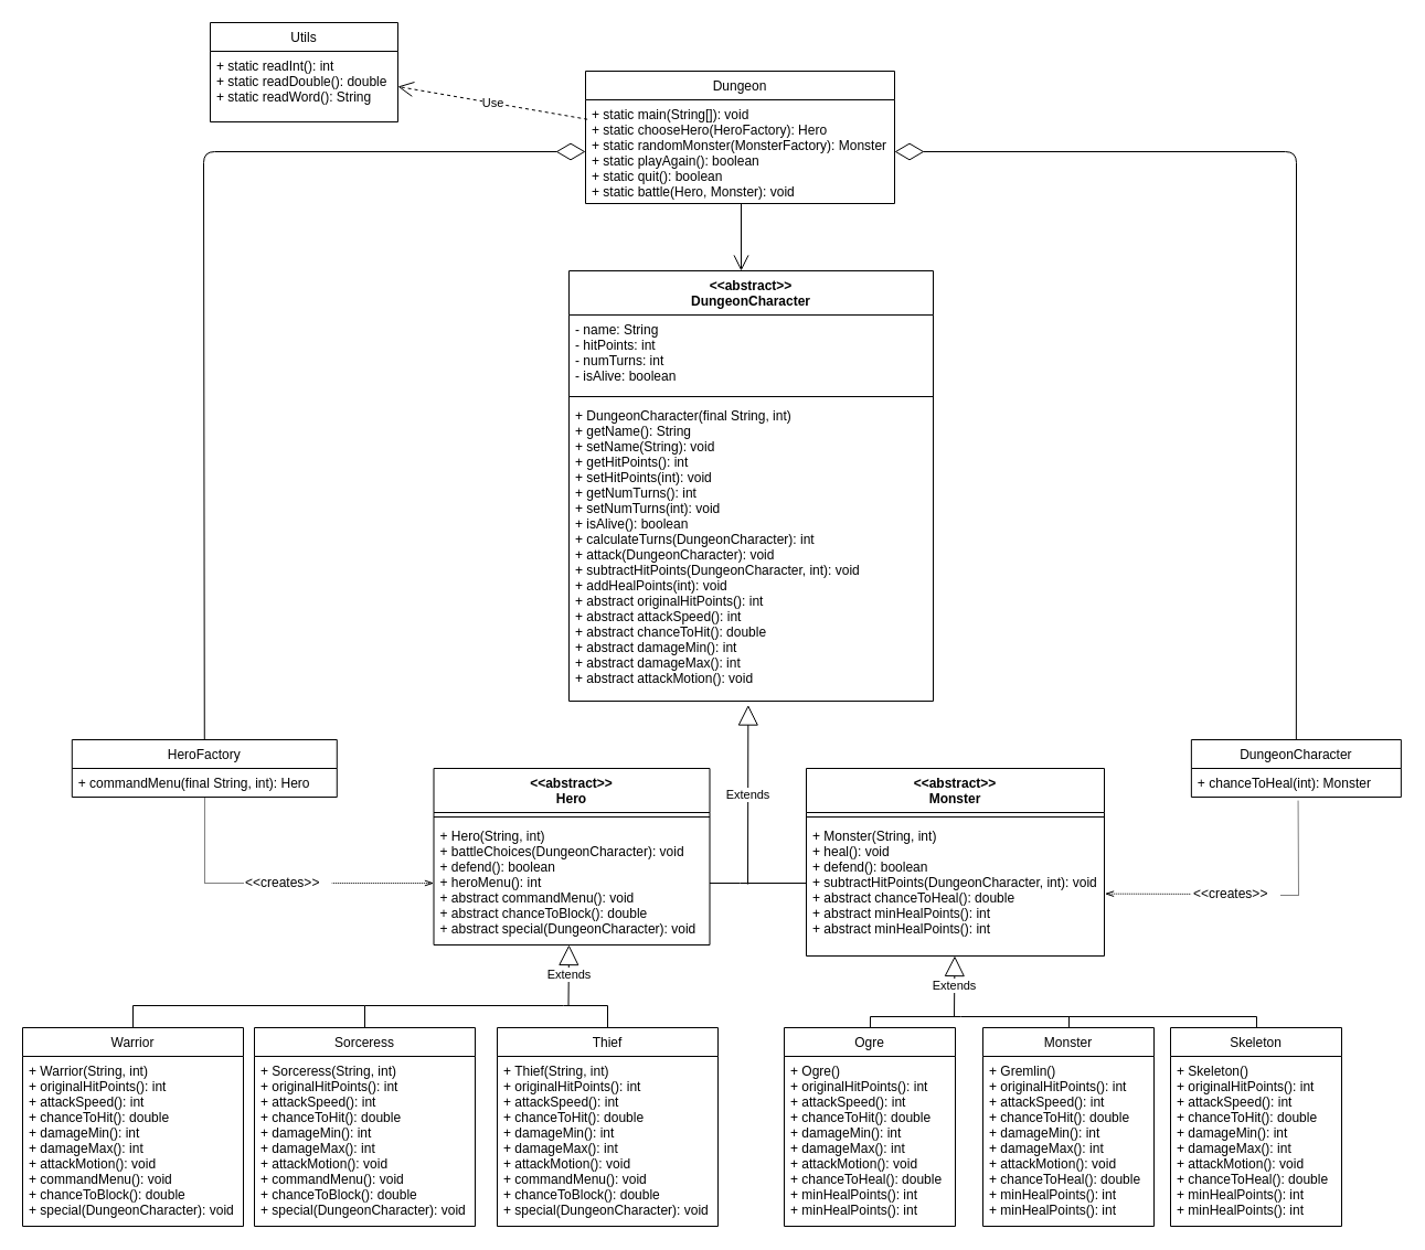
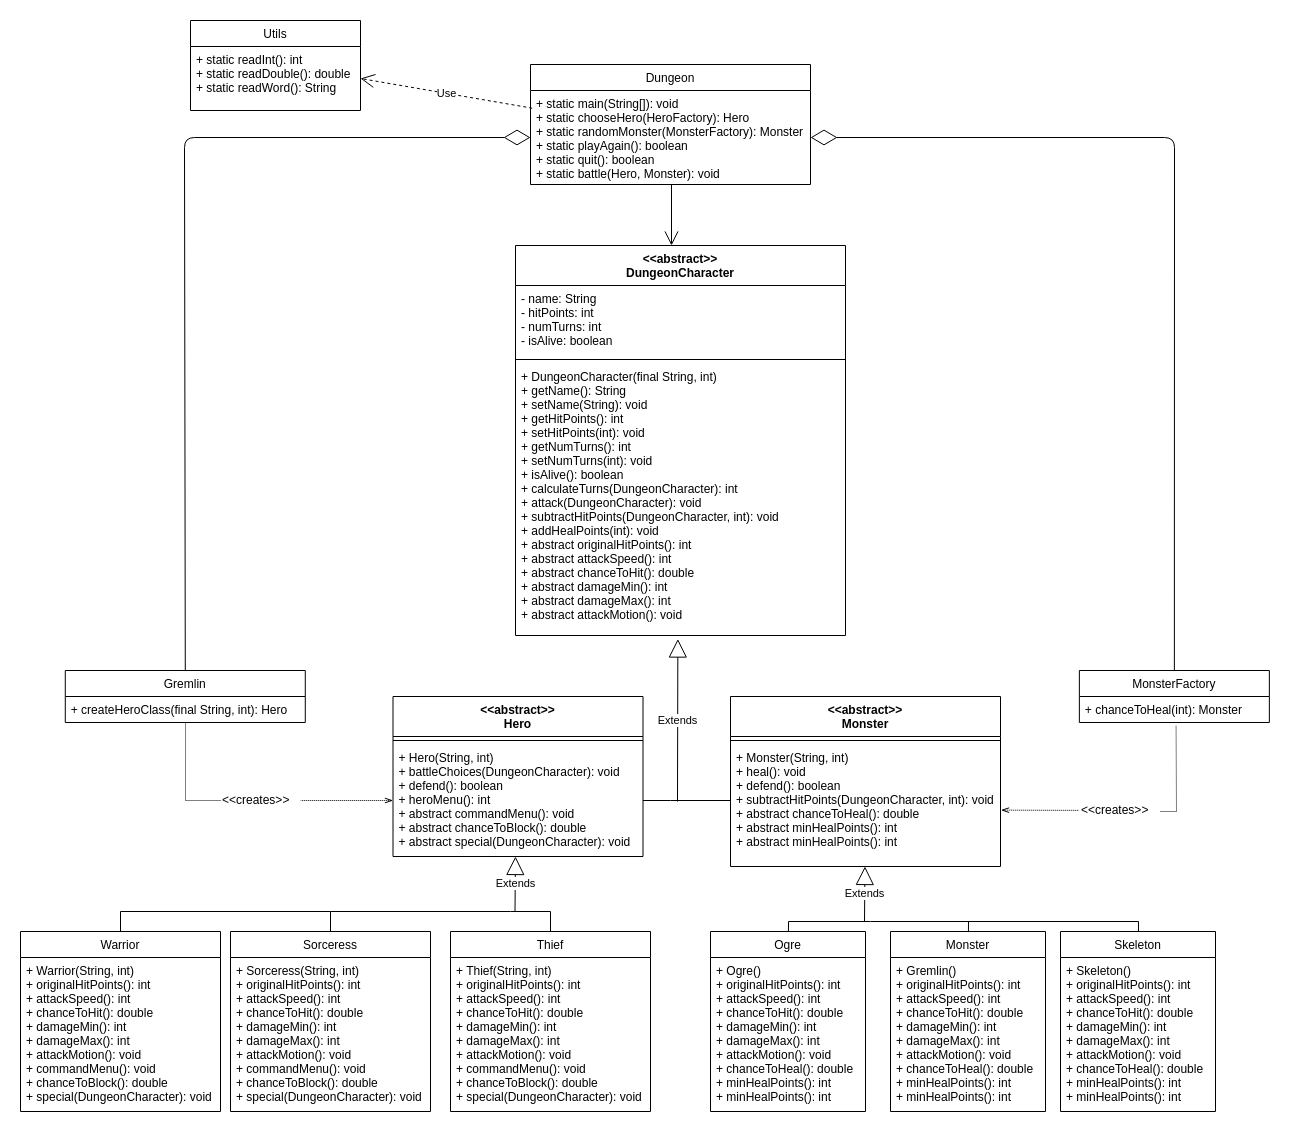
  <mxCell id="0" />
  <mxCell id="1" parent="0" />
  <mxCell id="2" value="Dungeon" style="swimlane;fontStyle=0;childLayout=stackLayout;horizontal=1;startSize=26;fillColor=none;horizontalStack=0;resizeParent=1;resizeParentMax=0;resizeLast=0;collapsible=1;marginBottom=0;" vertex="1" parent="1"><mxGeometry x="530" y="64" width="280" height="120" as="geometry" /></mxCell>
  <mxCell id="3" value="+ static main(String[]): void&#10;+ static chooseHero(HeroFactory): Hero&#10;+ static randomMonster(MonsterFactory): Monster&#10;+ static playAgain(): boolean&#10;+ static quit(): boolean&#10;+ static battle(Hero, Monster): void&#10;&#10;" style="text;strokeColor=none;fillColor=none;align=left;verticalAlign=top;spacingLeft=4;spacingRight=4;overflow=hidden;rotatable=0;points=[[0,0.5],[1,0.5]];portConstraint=eastwest;" vertex="1" parent="2"><mxGeometry y="26" width="280" height="94" as="geometry" /></mxCell>
- <mxCell id="4" value="HeroFactory" style="swimlane;fontStyle=0;childLayout=stackLayout;horizontal=1;startSize=26;fillColor=none;horizontalStack=0;resizeParent=1;resizeParentMax=0;resizeLast=0;collapsible=1;marginBottom=0;" vertex="1" parent="1"><mxGeometry x="64.786" y="670" width="240" height="52" as="geometry" /></mxCell>
- <mxCell id="5" value="+ commandMenu(final String, int): Hero" style="text;strokeColor=none;fillColor=none;align=left;verticalAlign=top;spacingLeft=4;spacingRight=4;overflow=hidden;rotatable=0;points=[[0,0.5],[1,0.5]];portConstraint=eastwest;" vertex="1" parent="4"><mxGeometry y="26" width="240" height="26" as="geometry" /></mxCell>
- <mxCell id="6" value="DungeonCharacter" style="swimlane;fontStyle=0;childLayout=stackLayout;horizontal=1;startSize=26;fillColor=none;horizontalStack=0;resizeParent=1;resizeParentMax=0;resizeLast=0;collapsible=1;marginBottom=0;" vertex="1" parent="1"><mxGeometry x="1078.857" y="670" width="190" height="52" as="geometry" /></mxCell>
+ <mxCell id="4" value="Gremlin" style="swimlane;fontStyle=0;childLayout=stackLayout;horizontal=1;startSize=26;fillColor=none;horizontalStack=0;resizeParent=1;resizeParentMax=0;resizeLast=0;collapsible=1;marginBottom=0;" vertex="1" parent="1"><mxGeometry x="64.786" y="670" width="240" height="52" as="geometry" /></mxCell>
+ <mxCell id="5" value="+ createHeroClass(final String, int): Hero" style="text;strokeColor=none;fillColor=none;align=left;verticalAlign=top;spacingLeft=4;spacingRight=4;overflow=hidden;rotatable=0;points=[[0,0.5],[1,0.5]];portConstraint=eastwest;" vertex="1" parent="4"><mxGeometry y="26" width="240" height="26" as="geometry" /></mxCell>
+ <mxCell id="6" value="MonsterFactory" style="swimlane;fontStyle=0;childLayout=stackLayout;horizontal=1;startSize=26;fillColor=none;horizontalStack=0;resizeParent=1;resizeParentMax=0;resizeLast=0;collapsible=1;marginBottom=0;" vertex="1" parent="1"><mxGeometry x="1078.857" y="670" width="190" height="52" as="geometry" /></mxCell>
  <mxCell id="7" value="+ chanceToHeal(int): Monster" style="text;strokeColor=none;fillColor=none;align=left;verticalAlign=top;spacingLeft=4;spacingRight=4;overflow=hidden;rotatable=0;points=[[0,0.5],[1,0.5]];portConstraint=eastwest;" vertex="1" parent="6"><mxGeometry y="26" width="190" height="26" as="geometry" /></mxCell>
  <mxCell id="8" value="&lt;&lt;abstract&gt;&gt;&#10;DungeonCharacter&#10;" style="swimlane;fontStyle=1;align=center;verticalAlign=top;childLayout=stackLayout;horizontal=1;startSize=40;horizontalStack=0;resizeParent=1;resizeParentMax=0;resizeLast=0;collapsible=1;marginBottom=0;" vertex="1" parent="1"><mxGeometry x="515" y="245" width="330" height="390" as="geometry" /></mxCell>
  <mxCell id="9" value="- name: String&#10;- hitPoints: int&#10;- numTurns: int&#10;- isAlive: boolean" style="text;strokeColor=none;fillColor=none;align=left;verticalAlign=top;spacingLeft=4;spacingRight=4;overflow=hidden;rotatable=0;points=[[0,0.5],[1,0.5]];portConstraint=eastwest;" vertex="1" parent="8"><mxGeometry y="40" width="330" height="70" as="geometry" /></mxCell>
  <mxCell id="10" value="" style="line;strokeWidth=1;fillColor=none;align=left;verticalAlign=middle;spacingTop=-1;spacingLeft=3;spacingRight=3;rotatable=0;labelPosition=right;points=[];portConstraint=eastwest;" vertex="1" parent="8"><mxGeometry y="110" width="330" height="8" as="geometry" /></mxCell>
  <mxCell id="11" value="+ DungeonCharacter(final String, int)&#10;+ getName(): String&#10;+ setName(String): void&#10;+ getHitPoints(): int&#10;+ setHitPoints(int): void&#10;+ getNumTurns(): int&#10;+ setNumTurns(int): void&#10;+ isAlive(): boolean&#10;+ calculateTurns(DungeonCharacter): int&#10;+ attack(DungeonCharacter): void&#10;+ subtractHitPoints(DungeonCharacter, int): void&#10;+ addHealPoints(int): void&#10;+ abstract originalHitPoints(): int&#10;+ abstract attackSpeed(): int&#10;+ abstract chanceToHit(): double&#10;+ abstract damageMin(): int&#10;+ abstract damageMax(): int&#10;+ abstract attackMotion(): void&#10;" style="text;strokeColor=none;fillColor=none;align=left;verticalAlign=top;spacingLeft=4;spacingRight=4;overflow=hidden;rotatable=0;points=[[0,0.5],[1,0.5]];portConstraint=eastwest;" vertex="1" parent="8"><mxGeometry y="118" width="330" height="272" as="geometry" /></mxCell>
  <mxCell id="12" value="&lt;&lt;abstract&gt;&gt;&#10;Hero&#10;" style="swimlane;fontStyle=1;align=center;verticalAlign=top;childLayout=stackLayout;horizontal=1;startSize=40;horizontalStack=0;resizeParent=1;resizeParentMax=0;resizeLast=0;collapsible=1;marginBottom=0;" vertex="1" parent="1"><mxGeometry x="392.5" y="696" width="250" height="160" as="geometry" /></mxCell>
  <mxCell id="13" value="" style="line;strokeWidth=1;fillColor=none;align=left;verticalAlign=middle;spacingTop=-1;spacingLeft=3;spacingRight=3;rotatable=0;labelPosition=right;points=[];portConstraint=eastwest;" vertex="1" parent="12"><mxGeometry y="40" width="250" height="8" as="geometry" /></mxCell>
  <mxCell id="14" value="+ Hero(String, int)&#10;+ battleChoices(DungeonCharacter): void&#10;+ defend(): boolean&#10;+ heroMenu(): int&#10;+ abstract commandMenu(): void&#10;+ abstract chanceToBlock(): double&#10;+ abstract special(DungeonCharacter): void&#10;" style="text;strokeColor=none;fillColor=none;align=left;verticalAlign=top;spacingLeft=4;spacingRight=4;overflow=hidden;rotatable=0;points=[[0,0.5],[1,0.5]];portConstraint=eastwest;" vertex="1" parent="12"><mxGeometry y="48" width="250" height="112" as="geometry" /></mxCell>
  <mxCell id="15" value="&lt;&lt;abstract&gt;&gt;&#10;Monster&#10;" style="swimlane;fontStyle=1;align=center;verticalAlign=top;childLayout=stackLayout;horizontal=1;startSize=40;horizontalStack=0;resizeParent=1;resizeParentMax=0;resizeLast=0;collapsible=1;marginBottom=0;" vertex="1" parent="1"><mxGeometry x="730" y="696" width="270" height="170" as="geometry" /></mxCell>
  <mxCell id="16" value="" style="line;strokeWidth=1;fillColor=none;align=left;verticalAlign=middle;spacingTop=-1;spacingLeft=3;spacingRight=3;rotatable=0;labelPosition=right;points=[];portConstraint=eastwest;" vertex="1" parent="15"><mxGeometry y="40" width="270" height="8" as="geometry" /></mxCell>
  <mxCell id="17" value="+ Monster(String, int)&#10;+ heal(): void&#10;+ defend(): boolean&#10;+ subtractHitPoints(DungeonCharacter, int): void&#10;+ abstract chanceToHeal(): double&#10;+ abstract minHealPoints(): int&#10;+ abstract minHealPoints(): int&#10;" style="text;strokeColor=none;fillColor=none;align=left;verticalAlign=top;spacingLeft=4;spacingRight=4;overflow=hidden;rotatable=0;points=[[0,0.5],[1,0.5]];portConstraint=eastwest;" vertex="1" parent="15"><mxGeometry y="48" width="270" height="122" as="geometry" /></mxCell>
  <mxCell id="18" style="edgeStyle=none;rounded=0;orthogonalLoop=1;jettySize=auto;html=1;startArrow=none;startFill=0;endArrow=none;endFill=0;" edge="1" parent="1" source="19"><mxGeometry relative="1" as="geometry"><mxPoint x="330" y="911" as="targetPoint" /><Array as="points"><mxPoint x="120" y="911" /></Array></mxGeometry></mxCell>
  <mxCell id="19" value="Warrior" style="swimlane;fontStyle=0;childLayout=stackLayout;horizontal=1;startSize=26;fillColor=none;horizontalStack=0;resizeParent=1;resizeParentMax=0;resizeLast=0;collapsible=1;marginBottom=0;" vertex="1" parent="1"><mxGeometry x="20" y="931" width="200" height="180" as="geometry" /></mxCell>
  <mxCell id="20" value="+ Warrior(String, int)&#10;+ originalHitPoints(): int&#10;+ attackSpeed(): int&#10;+ chanceToHit(): double&#10;+ damageMin(): int&#10;+ damageMax(): int&#10;+ attackMotion(): void&#10;+ commandMenu(): void&#10;+ chanceToBlock(): double&#10;+ special(DungeonCharacter): void&#10;" style="text;strokeColor=none;fillColor=none;align=left;verticalAlign=top;spacingLeft=4;spacingRight=4;overflow=hidden;rotatable=0;points=[[0,0.5],[1,0.5]];portConstraint=eastwest;" vertex="1" parent="19"><mxGeometry y="26" width="200" height="154" as="geometry" /></mxCell>
  <mxCell id="21" style="edgeStyle=none;rounded=0;orthogonalLoop=1;jettySize=auto;html=1;startArrow=none;startFill=0;endArrow=none;endFill=0;" edge="1" parent="1" source="22"><mxGeometry relative="1" as="geometry"><mxPoint x="510" y="911" as="targetPoint" /><Array as="points"><mxPoint x="330" y="911" /></Array></mxGeometry></mxCell>
  <mxCell id="22" value="Sorceress" style="swimlane;fontStyle=0;childLayout=stackLayout;horizontal=1;startSize=26;fillColor=none;horizontalStack=0;resizeParent=1;resizeParentMax=0;resizeLast=0;collapsible=1;marginBottom=0;" vertex="1" parent="1"><mxGeometry x="230" y="931" width="200" height="180" as="geometry" /></mxCell>
  <mxCell id="23" value="+ Sorceress(String, int)&#10;+ originalHitPoints(): int&#10;+ attackSpeed(): int&#10;+ chanceToHit(): double&#10;+ damageMin(): int&#10;+ damageMax(): int&#10;+ attackMotion(): void&#10;+ commandMenu(): void&#10;+ chanceToBlock(): double&#10;+ special(DungeonCharacter): void&#10;" style="text;strokeColor=none;fillColor=none;align=left;verticalAlign=top;spacingLeft=4;spacingRight=4;overflow=hidden;rotatable=0;points=[[0,0.5],[1,0.5]];portConstraint=eastwest;" vertex="1" parent="22"><mxGeometry y="26" width="200" height="154" as="geometry" /></mxCell>
  <mxCell id="24" style="edgeStyle=none;rounded=0;orthogonalLoop=1;jettySize=auto;html=1;startArrow=none;startFill=0;endArrow=none;endFill=0;" edge="1" parent="1" source="25"><mxGeometry relative="1" as="geometry"><mxPoint x="510" y="911" as="targetPoint" /><Array as="points"><mxPoint x="550" y="911" /></Array></mxGeometry></mxCell>
  <mxCell id="25" value="Thief" style="swimlane;fontStyle=0;childLayout=stackLayout;horizontal=1;startSize=26;fillColor=none;horizontalStack=0;resizeParent=1;resizeParentMax=0;resizeLast=0;collapsible=1;marginBottom=0;" vertex="1" parent="1"><mxGeometry x="450" y="931" width="200" height="180" as="geometry" /></mxCell>
  <mxCell id="26" value="+ Thief(String, int)&#10;+ originalHitPoints(): int&#10;+ attackSpeed(): int&#10;+ chanceToHit(): double&#10;+ damageMin(): int&#10;+ damageMax(): int&#10;+ attackMotion(): void&#10;+ commandMenu(): void&#10;+ chanceToBlock(): double&#10;+ special(DungeonCharacter): void&#10;" style="text;strokeColor=none;fillColor=none;align=left;verticalAlign=top;spacingLeft=4;spacingRight=4;overflow=hidden;rotatable=0;points=[[0,0.5],[1,0.5]];portConstraint=eastwest;" vertex="1" parent="25"><mxGeometry y="26" width="200" height="154" as="geometry" /></mxCell>
  <mxCell id="27" style="edgeStyle=none;rounded=0;orthogonalLoop=1;jettySize=auto;html=1;startArrow=none;startFill=0;endArrow=none;endFill=0;" edge="1" parent="1" source="28"><mxGeometry relative="1" as="geometry"><mxPoint x="870" y="921" as="targetPoint" /><Array as="points"><mxPoint x="788" y="921" /></Array></mxGeometry></mxCell>
  <mxCell id="28" value="Ogre" style="swimlane;fontStyle=0;childLayout=stackLayout;horizontal=1;startSize=26;fillColor=none;horizontalStack=0;resizeParent=1;resizeParentMax=0;resizeLast=0;collapsible=1;marginBottom=0;" vertex="1" parent="1"><mxGeometry x="710" y="931" width="155" height="180" as="geometry" /></mxCell>
  <mxCell id="29" value="+ Ogre()&#10;+ originalHitPoints(): int&#10;+ attackSpeed(): int&#10;+ chanceToHit(): double&#10;+ damageMin(): int&#10;+ damageMax(): int&#10;+ attackMotion(): void&#10;+ chanceToHeal(): double&#10;+ minHealPoints(): int&#10;+ minHealPoints(): int&#10;" style="text;strokeColor=none;fillColor=none;align=left;verticalAlign=top;spacingLeft=4;spacingRight=4;overflow=hidden;rotatable=0;points=[[0,0.5],[1,0.5]];portConstraint=eastwest;" vertex="1" parent="28"><mxGeometry y="26" width="155" height="154" as="geometry" /></mxCell>
  <mxCell id="30" style="edgeStyle=none;rounded=0;orthogonalLoop=1;jettySize=auto;html=1;startArrow=none;startFill=0;endArrow=none;endFill=0;" edge="1" parent="1" source="31"><mxGeometry relative="1" as="geometry"><mxPoint x="870" y="921" as="targetPoint" /><Array as="points"><mxPoint x="968" y="921" /></Array></mxGeometry></mxCell>
  <mxCell id="31" value="Monster" style="swimlane;fontStyle=0;childLayout=stackLayout;horizontal=1;startSize=26;fillColor=none;horizontalStack=0;resizeParent=1;resizeParentMax=0;resizeLast=0;collapsible=1;marginBottom=0;" vertex="1" parent="1"><mxGeometry x="890" y="931" width="155" height="180" as="geometry" /></mxCell>
  <mxCell id="32" value="+ Gremlin()&#10;+ originalHitPoints(): int&#10;+ attackSpeed(): int&#10;+ chanceToHit(): double&#10;+ damageMin(): int&#10;+ damageMax(): int&#10;+ attackMotion(): void&#10;+ chanceToHeal(): double&#10;+ minHealPoints(): int&#10;+ minHealPoints(): int&#10;" style="text;strokeColor=none;fillColor=none;align=left;verticalAlign=top;spacingLeft=4;spacingRight=4;overflow=hidden;rotatable=0;points=[[0,0.5],[1,0.5]];portConstraint=eastwest;" vertex="1" parent="31"><mxGeometry y="26" width="155" height="154" as="geometry" /></mxCell>
  <mxCell id="33" style="edgeStyle=none;rounded=0;orthogonalLoop=1;jettySize=auto;html=1;startArrow=none;startFill=0;endArrow=none;endFill=0;" edge="1" parent="1" source="34"><mxGeometry relative="1" as="geometry"><mxPoint x="960" y="921" as="targetPoint" /><Array as="points"><mxPoint x="1138" y="921" /></Array></mxGeometry></mxCell>
  <mxCell id="34" value="Skeleton" style="swimlane;fontStyle=0;childLayout=stackLayout;horizontal=1;startSize=26;fillColor=none;horizontalStack=0;resizeParent=1;resizeParentMax=0;resizeLast=0;collapsible=1;marginBottom=0;" vertex="1" parent="1"><mxGeometry x="1060" y="931" width="155" height="180" as="geometry" /></mxCell>
  <mxCell id="35" value="+ Skeleton()&#10;+ originalHitPoints(): int&#10;+ attackSpeed(): int&#10;+ chanceToHit(): double&#10;+ damageMin(): int&#10;+ damageMax(): int&#10;+ attackMotion(): void&#10;+ chanceToHeal(): double&#10;+ minHealPoints(): int&#10;+ minHealPoints(): int&#10;" style="text;strokeColor=none;fillColor=none;align=left;verticalAlign=top;spacingLeft=4;spacingRight=4;overflow=hidden;rotatable=0;points=[[0,0.5],[1,0.5]];portConstraint=eastwest;" vertex="1" parent="34"><mxGeometry y="26" width="155" height="154" as="geometry" /></mxCell>
  <mxCell id="36" value="Utils" style="swimlane;fontStyle=0;childLayout=stackLayout;horizontal=1;startSize=26;fillColor=none;horizontalStack=0;resizeParent=1;resizeParentMax=0;resizeLast=0;collapsible=1;marginBottom=0;" vertex="1" parent="1"><mxGeometry x="190" y="20" width="170" height="90" as="geometry" /></mxCell>
  <mxCell id="37" value="+ static readInt(): int&#10;+ static readDouble(): double&#10;+ static readWord(): String&#10;" style="text;strokeColor=none;fillColor=none;align=left;verticalAlign=top;spacingLeft=4;spacingRight=4;overflow=hidden;rotatable=0;points=[[0,0.5],[1,0.5]];portConstraint=eastwest;" vertex="1" parent="36"><mxGeometry y="26" width="170" height="64" as="geometry" /></mxCell>
  <mxCell id="38" value="" style="endArrow=diamondThin;endFill=0;endSize=24;html=1;entryX=0;entryY=0.5;entryDx=0;entryDy=0;exitX=0.5;exitY=0;exitDx=0;exitDy=0;" edge="1" parent="1" source="4" target="3"><mxGeometry width="160" relative="1" as="geometry"><mxPoint x="225" y="471" as="sourcePoint" /><mxPoint x="385" y="471" as="targetPoint" /><Array as="points"><mxPoint x="184" y="137" /></Array></mxGeometry></mxCell>
  <mxCell id="39" value="" style="endArrow=diamondThin;endFill=0;endSize=24;html=1;entryX=1;entryY=0.5;entryDx=0;entryDy=0;exitX=0.5;exitY=0;exitDx=0;exitDy=0;" edge="1" parent="1" source="6" target="3"><mxGeometry width="160" relative="1" as="geometry"><mxPoint x="194.143" y="679.857" as="sourcePoint" /><mxPoint x="539.857" y="147" as="targetPoint" /><Array as="points"><mxPoint x="1174" y="137" /></Array></mxGeometry></mxCell>
  <mxCell id="40" style="rounded=0;orthogonalLoop=1;jettySize=auto;html=1;dashed=1;dashPattern=1 1;endArrow=none;endFill=0;entryX=0.501;entryY=1.02;entryDx=0;entryDy=0;entryPerimeter=0;" edge="1" parent="1" source="42" target="5"><mxGeometry relative="1" as="geometry"><mxPoint x="180" y="731" as="targetPoint" /><Array as="points"><mxPoint x="185" y="800" /></Array></mxGeometry></mxCell>
  <mxCell id="41" style="edgeStyle=none;rounded=0;orthogonalLoop=1;jettySize=auto;html=1;dashed=1;dashPattern=1 1;startArrow=openThin;startFill=0;endArrow=none;endFill=0;exitX=0;exitY=0.5;exitDx=0;exitDy=0;" edge="1" parent="1" source="14" target="42"><mxGeometry relative="1" as="geometry"><mxPoint x="380" y="800" as="targetPoint" /></mxGeometry></mxCell>
  <mxCell id="42" value="&amp;lt;&amp;lt;creates&amp;gt;&amp;gt;" style="text;html=1;resizable=0;points=[];autosize=1;align=left;verticalAlign=top;spacingTop=-4;" vertex="1" parent="1"><mxGeometry x="220" y="790" width="80" height="20" as="geometry" /></mxCell>
  <mxCell id="43" style="edgeStyle=none;rounded=0;orthogonalLoop=1;jettySize=auto;html=1;dashed=1;dashPattern=1 1;startArrow=openThin;startFill=0;endArrow=none;endFill=0;exitX=1.002;exitY=0.538;exitDx=0;exitDy=0;exitPerimeter=0;" edge="1" parent="1" source="17" target="45"><mxGeometry relative="1" as="geometry"><mxPoint x="1040" y="805" as="targetPoint" /></mxGeometry></mxCell>
  <mxCell id="44" style="edgeStyle=none;rounded=0;orthogonalLoop=1;jettySize=auto;html=1;entryX=0.509;entryY=1.108;entryDx=0;entryDy=0;entryPerimeter=0;dashed=1;dashPattern=1 1;startArrow=none;startFill=0;endArrow=none;endFill=0;" edge="1" parent="1" target="7"><mxGeometry relative="1" as="geometry"><mxPoint x="1160" y="811" as="sourcePoint" /><Array as="points"><mxPoint x="1176" y="811" /></Array></mxGeometry></mxCell>
  <mxCell id="45" value="&amp;lt;&amp;lt;creates&amp;gt;&amp;gt;" style="text;html=1;resizable=0;points=[];autosize=1;align=left;verticalAlign=top;spacingTop=-4;" vertex="1" parent="1"><mxGeometry x="1078.8" y="800" width="80" height="20" as="geometry" /></mxCell>
  <mxCell id="46" value="Extends" style="endArrow=block;endSize=16;endFill=0;html=1;" edge="1" parent="1" target="17"><mxGeometry width="160" relative="1" as="geometry"><mxPoint x="864" y="921" as="sourcePoint" /><mxPoint x="800" y="1111" as="targetPoint" /></mxGeometry></mxCell>
  <mxCell id="47" value="Extends" style="endArrow=block;endSize=16;endFill=0;html=1;" edge="1" parent="1"><mxGeometry width="160" relative="1" as="geometry"><mxPoint x="514.5" y="911" as="sourcePoint" /><mxPoint x="514.974" y="856" as="targetPoint" /></mxGeometry></mxCell>
  <mxCell id="48" value="" style="endArrow=open;endFill=1;endSize=12;html=1;" edge="1" parent="1"><mxGeometry width="160" relative="1" as="geometry"><mxPoint x="671" y="184" as="sourcePoint" /><mxPoint x="671" y="245" as="targetPoint" /></mxGeometry></mxCell>
  <mxCell id="49" value="Extends" style="endArrow=block;endSize=16;endFill=0;html=1;entryX=0.492;entryY=1.013;entryDx=0;entryDy=0;entryPerimeter=0;" edge="1" parent="1" target="11"><mxGeometry width="160" relative="1" as="geometry"><mxPoint x="677" y="801" as="sourcePoint" /><mxPoint x="524.974" y="866" as="targetPoint" /></mxGeometry></mxCell>
  <mxCell id="50" style="edgeStyle=none;rounded=0;orthogonalLoop=1;jettySize=auto;html=1;startArrow=none;startFill=0;endArrow=none;endFill=0;entryX=0;entryY=0.459;entryDx=0;entryDy=0;entryPerimeter=0;" edge="1" parent="1" source="14" target="17"><mxGeometry relative="1" as="geometry"><mxPoint x="680" y="791" as="targetPoint" /><Array as="points"><mxPoint x="670" y="800" /></Array></mxGeometry></mxCell>
  <mxCell id="51" value="Use" style="endArrow=open;endSize=12;dashed=1;html=1;entryX=1;entryY=0.5;entryDx=0;entryDy=0;exitX=0.006;exitY=0.188;exitDx=0;exitDy=0;exitPerimeter=0;" edge="1" parent="1" source="3" target="37"><mxGeometry width="160" relative="1" as="geometry"><mxPoint x="270" y="461" as="sourcePoint" /><mxPoint x="430" y="461" as="targetPoint" /></mxGeometry></mxCell>
